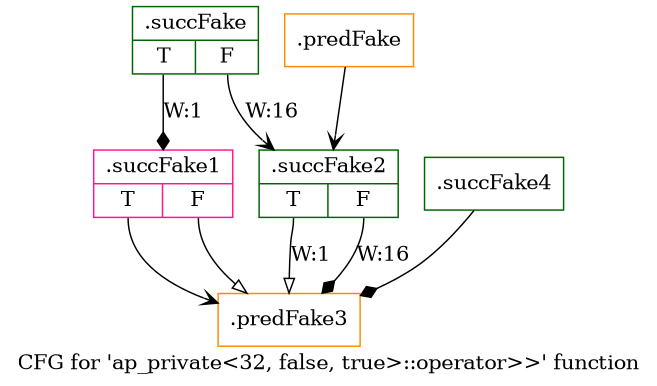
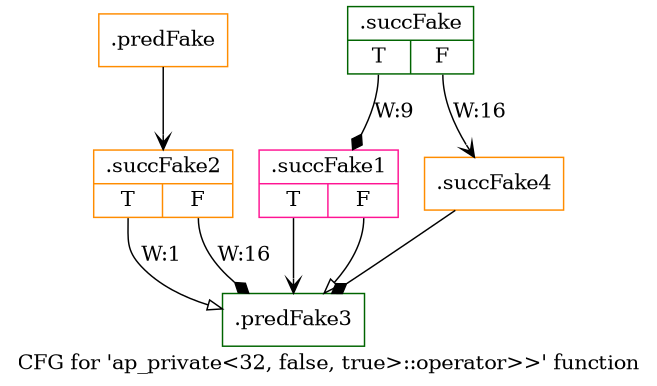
  digraph {
    label="CFG for 'ap_private\<32, false, true\>::operator\>\>' function"
    node [color=darkorange shape=record filename="/mnt/xilinx/Vitis_HLS/2021.2/include/etc/ap_private.h" linenumber=2632]
    edge [arrowhead=vee execusionnum=15 filename="/mnt/xilinx/Vitis_HLS/2021.2/include/etc/ap_private.h" tailport=s0]
    n1 [label="{.predFake}" filename="" linenumber=""]
-   n2 [color=darkgreen label="{.succFake2|{<s0>T|<s1>F}}"]
+   n2 [label="{.succFake2|{<s0>T|<s1>F}}"]
    n3 [color=darkgreen label="{.succFake|{<s0>T|<s1>F}}"]
    n4 [color=deeppink label="{.succFake1|{<s0>T|<s1>F}}"]
-   n5 [label="{.predFake3}"]
-   n6 [color=darkgreen label="{.succFake4}"]
+   n5 [color=darkgreen label="{.predFake3}"]
+   n6 [label="{.succFake4}"]
    n1 -> n2
    n2 -> n5 [arrowhead=onormal execusionnum=0 label="W:1"]
    n2 -> n5 [arrowhead=diamond label="W:16" tailport=s1]
-   n3 -> n2 [label="W:16" tailport=s1]
-   n3 -> n4 [arrowhead=diamond execusionnum=0 label="W:1"]
+   n3 -> n6 [label="W:16" tailport=s1]
+   n3 -> n4 [arrowhead=diamond execusionnum=0 label="W:9"]
    n4 -> n5 [execusionnum=0]
    n4 -> n5 [arrowhead=onormal execusionnum=0 tailport=s1]
    n6 -> n5 [arrowhead=diamond]
  }
